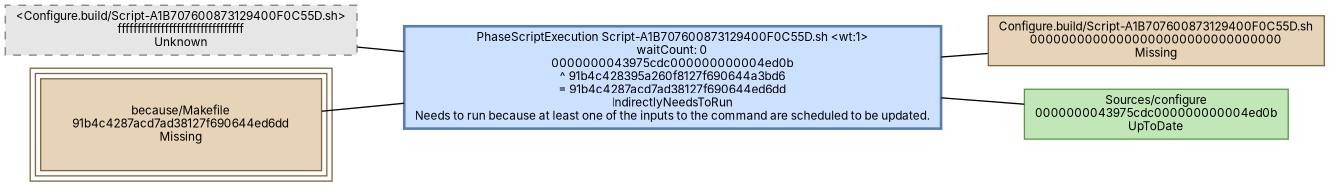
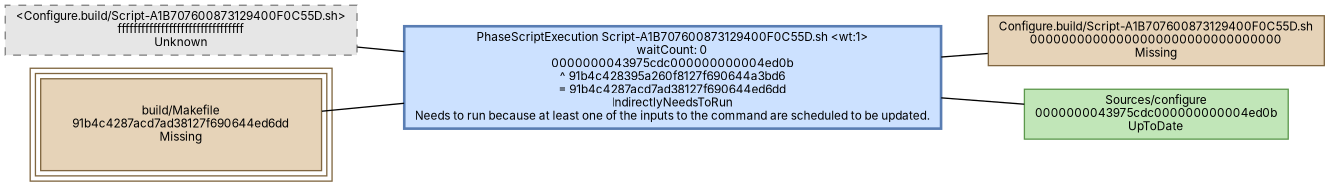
  digraph {
    concentrate=false
    rankdir=LR
    fontname=Inter
    node [color="0.1 0.5 0.5" fillcolor="0.1 0.2 0.9" fontname=Inter fontsize=9 shape=box style=filled]
    edge [arrowhead=none arrowtail=normal color=black style=solid fontname=Inter]
    n1 [color="0.0 0.0 0.5" fillcolor="0.0 0.0 0.9" label="<Configure.build/Script-A1B707600873129400F0C55D.sh>\nffffffffffffffffffffffffffffffff\nUnknown" style="filled,dashed"]
    n2 [color="0.6 0.5 0.7" fillcolor="0.6 0.2 1.0" label="PhaseScriptExecution Script-A1B707600873129400F0C55D.sh <wt:1>\nwaitCount: 0\n0000000043975cdc000000000004ed0b\n^ 91b4c428395a260f8127f690644a3bd6\n= 91b4c4287acd7ad38127f690644ed6dd\nIndirectlyNeedsToRun\nNeeds to run because at least one of the inputs to the command are scheduled to be updated." style="filled,bold"]
    n3 [label="Configure.build/Script-A1B707600873129400F0C55D.sh\n00000000000000000000000000000000\nMissing"]
    n4 [color="0.3 0.5 0.6" fillcolor="0.3 0.2 0.9" label="Sources/configure\n0000000043975cdc000000000004ed0b\nUpToDate"]
-   n5 [label="because/Makefile\n91b4c4287acd7ad38127f690644ed6dd\nMissing" peripheries=3]
+   n5 [label="build/Makefile\n91b4c4287acd7ad38127f690644ed6dd\nMissing" peripheries=3]
    n1 -> n2
    n2 -> n3
    n2 -> n4
    n5 -> n2
  }
